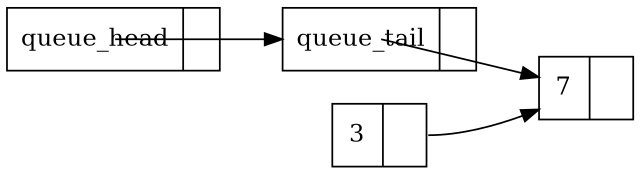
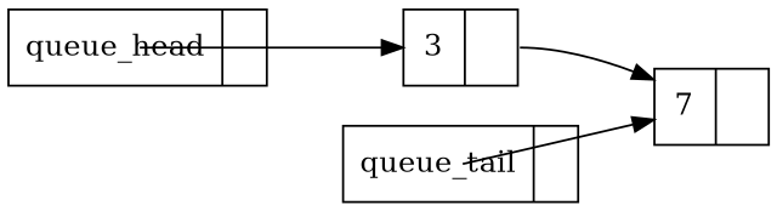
  digraph {
    rankdir=LR
    node [shape=record]
    edge [arrowtail=vee tailclip=false]
    n1 [label="{ queue_head | <next>  }"]
    n2 [label="{ 3 | <next>  }"]
    n3 [label="{ 7 | <next>  }"]
    n4 [label="{ queue_tail | <next>  }"]
-   n1 -> n4
+   n1 -> n2
    n2 -> n3 [tailport=next]
    n4 -> n3
  }
